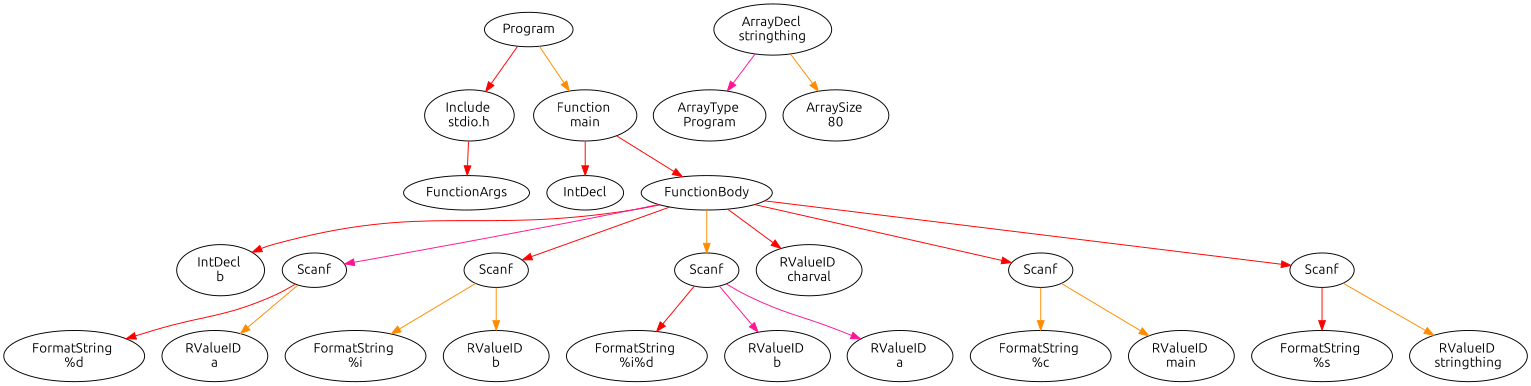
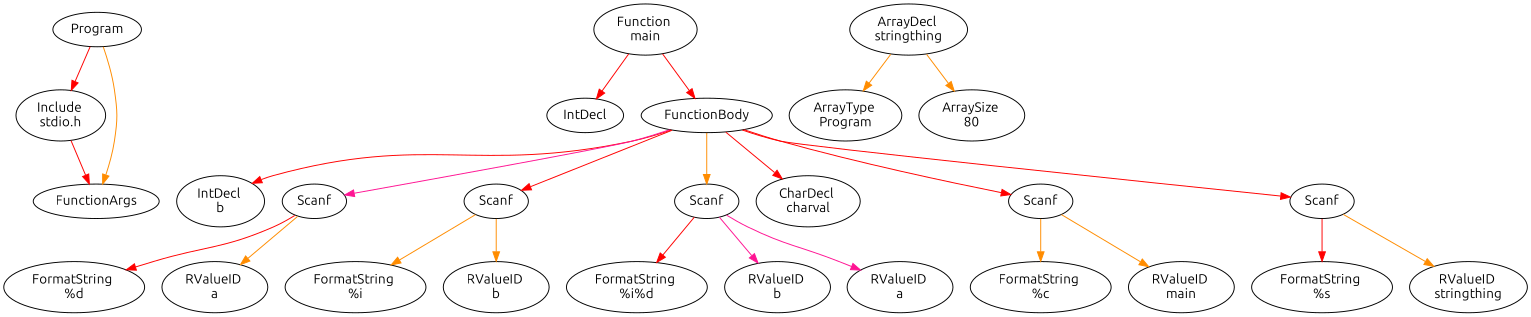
  digraph {
    fontname=Ubuntu
    node [fontname=Ubuntu]
    edge [color=red fontname=Ubuntu]
    n1 [label=Program]
    n2 [label="Include \nstdio.h"]
    n3 [label="Function \nmain"]
    n4 [label=FunctionArgs]
    n5 [label=IntDecl]
    n6 [label=FunctionBody]
    n7 [label="IntDecl \nb"]
    n8 [label=Scanf]
    n9 [label=Scanf]
    n10 [label=Scanf]
-   n11 [label="RValueID \ncharval"]
+   n11 [label="CharDecl \ncharval"]
    n12 [label=Scanf]
    n13 [label=Scanf]
    n14 [label="FormatString \n%d"]
    n15 [label="RValueID \na"]
    n16 [label="FormatString \n%i"]
    n17 [label="RValueID \nb"]
    n18 [label="FormatString \n%i%d"]
    n19 [label="RValueID \nb"]
    n20 [label="RValueID \na"]
    n21 [label="FormatString \n%c"]
    n22 [label="RValueID \nmain"]
    n23 [label="ArrayDecl \nstringthing"]
    n24 [label="ArrayType \nProgram"]
    n25 [label="ArraySize \n80"]
    n26 [label="FormatString \n%s"]
    n27 [label="RValueID \nstringthing"]
    n1 -> n2
-   n1 -> n3 [color=darkorange]
+   n1 -> n4 [color=darkorange]
    n2 -> n4
    n3 -> n5
    n3 -> n6
    n6 -> n7
    n6 -> n8 [color=deeppink]
    n6 -> n9
    n6 -> n10 [color=darkorange]
    n6 -> n11
    n6 -> n12
    n6 -> n13
    n8 -> n14
    n8 -> n15 [color=darkorange]
    n9 -> n16 [color=darkorange]
    n9 -> n17 [color=darkorange]
    n10 -> n18
    n10 -> n19 [color=deeppink]
    n10 -> n20 [color=deeppink]
    n12 -> n21 [color=darkorange]
    n12 -> n22 [color=darkorange]
    n13 -> n26
    n13 -> n27 [color=darkorange]
-   n23 -> n24 [color=deeppink]
+   n23 -> n24 [color=darkorange]
    n23 -> n25 [color=darkorange]
  }
